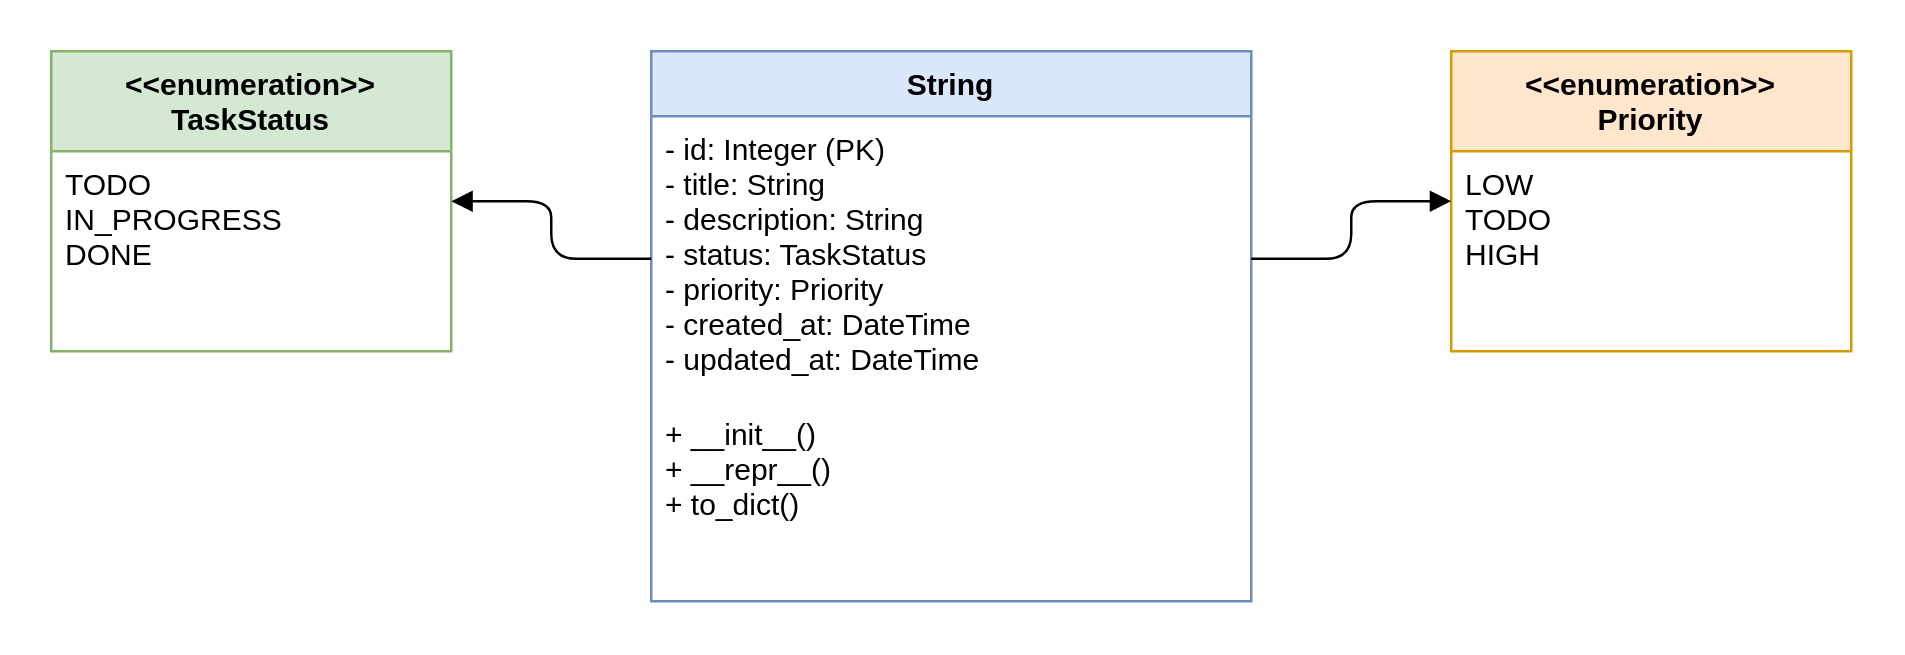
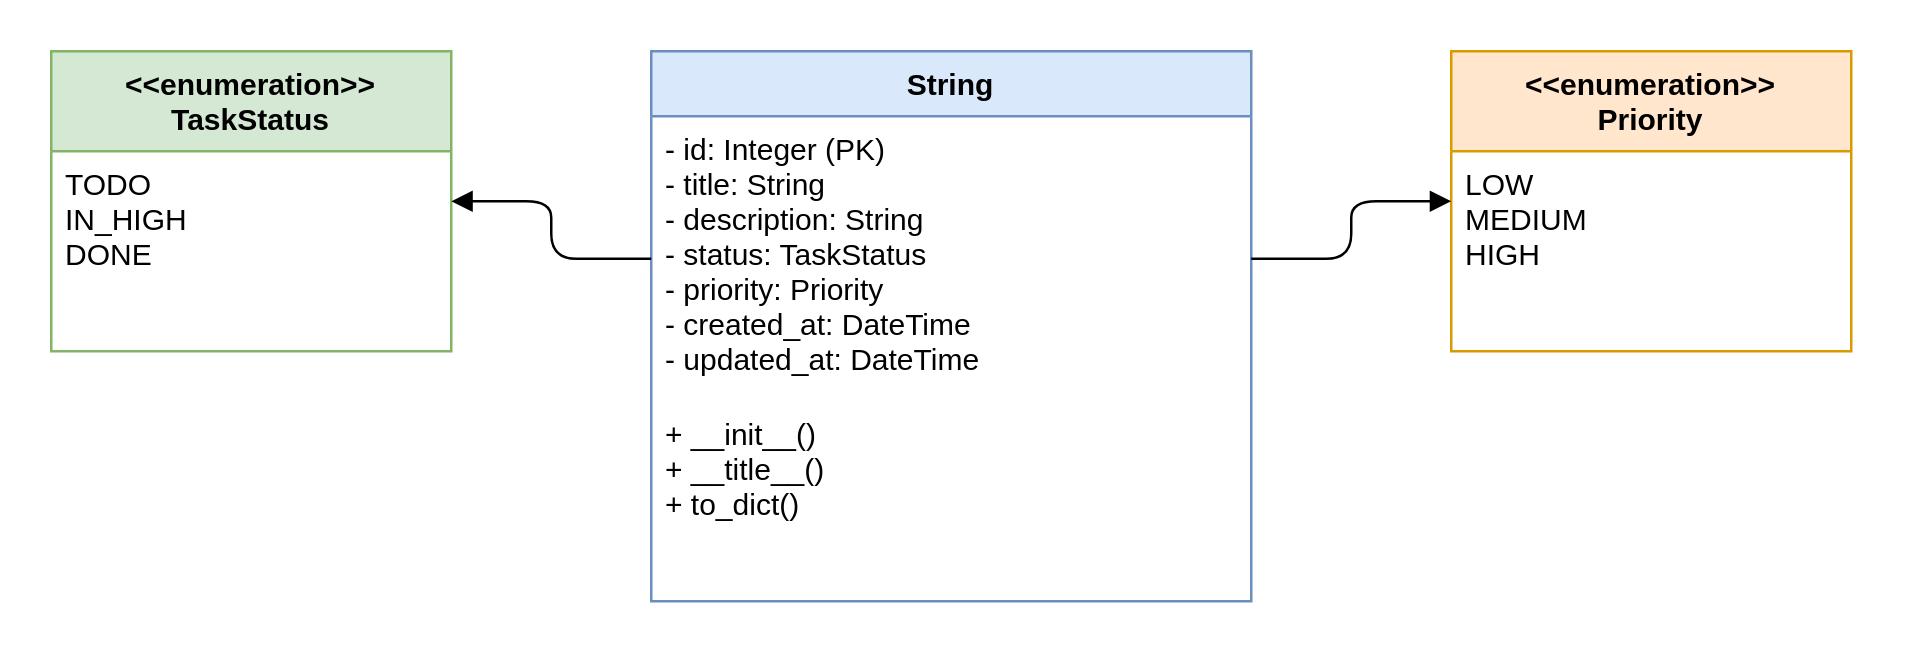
  <mxCell id="0" />
  <mxCell id="1" parent="0" />
  <mxCell id="2" value="String" style="swimlane;fontStyle=1;align=center;verticalAlign=top;childLayout=stackLayout;horizontal=1;startSize=26;horizontalStack=0;resizeParent=1;resizeParentMax=0;resizeLast=0;collapsible=1;marginBottom=0;fillColor=#dae8fc;strokeColor=#6c8ebf;" vertex="1" parent="1"><mxGeometry x="260" y="20" width="240" height="220" as="geometry" /></mxCell>
  <mxCell id="3" value="- id: Integer (PK)&#10;- title: String&#10;- description: String&#10;- status: TaskStatus&#10;- priority: Priority&#10;- created_at: DateTime&#10;- updated_at: DateTime" style="text;strokeColor=none;fillColor=none;align=left;verticalAlign=top;spacingLeft=4;spacingRight=4;overflow=hidden;rotatable=0;points=[[0,0.5],[1,0.5]];portConstraint=eastwest;" vertex="1" parent="2"><mxGeometry y="26" width="240" height="114" as="geometry" /></mxCell>
- <mxCell id="4" value="+ __init__()&#10;+ __repr__()&#10;+ to_dict()" style="text;strokeColor=none;fillColor=none;align=left;verticalAlign=top;spacingLeft=4;spacingRight=4;overflow=hidden;rotatable=0;points=[[0,0.5],[1,0.5]];portConstraint=eastwest;" vertex="1" parent="2"><mxGeometry y="140" width="240" height="80" as="geometry" /></mxCell>
+ <mxCell id="4" value="+ __init__()&#10;+ __title__()&#10;+ to_dict()" style="text;strokeColor=none;fillColor=none;align=left;verticalAlign=top;spacingLeft=4;spacingRight=4;overflow=hidden;rotatable=0;points=[[0,0.5],[1,0.5]];portConstraint=eastwest;" vertex="1" parent="2"><mxGeometry y="140" width="240" height="80" as="geometry" /></mxCell>
  <mxCell id="5" value="&lt;&lt;enumeration&gt;&gt;&#10;TaskStatus" style="swimlane;fontStyle=1;align=center;verticalAlign=top;childLayout=stackLayout;horizontal=1;startSize=40;horizontalStack=0;resizeParent=1;resizeParentMax=0;resizeLast=0;collapsible=1;marginBottom=0;fillColor=#d5e8d4;strokeColor=#82b366;" vertex="1" parent="1"><mxGeometry x="20" y="20" width="160" height="120" as="geometry" /></mxCell>
- <mxCell id="6" value="TODO&#10;IN_PROGRESS&#10;DONE" style="text;strokeColor=none;fillColor=none;align=left;verticalAlign=top;spacingLeft=4;spacingRight=4;overflow=hidden;rotatable=0;points=[[0,0.5],[1,0.5]];portConstraint=eastwest;" vertex="1" parent="5"><mxGeometry y="40" width="160" height="80" as="geometry" /></mxCell>
+ <mxCell id="6" value="TODO&#10;IN_HIGH&#10;DONE" style="text;strokeColor=none;fillColor=none;align=left;verticalAlign=top;spacingLeft=4;spacingRight=4;overflow=hidden;rotatable=0;points=[[0,0.5],[1,0.5]];portConstraint=eastwest;" vertex="1" parent="5"><mxGeometry y="40" width="160" height="80" as="geometry" /></mxCell>
  <mxCell id="7" value="&lt;&lt;enumeration&gt;&gt;&#10;Priority" style="swimlane;fontStyle=1;align=center;verticalAlign=top;childLayout=stackLayout;horizontal=1;startSize=40;horizontalStack=0;resizeParent=1;resizeParentMax=0;resizeLast=0;collapsible=1;marginBottom=0;fillColor=#ffe6cc;strokeColor=#d79b00;" vertex="1" parent="1"><mxGeometry x="580" y="20" width="160" height="120" as="geometry" /></mxCell>
- <mxCell id="8" value="LOW&#10;TODO&#10;HIGH" style="text;strokeColor=none;fillColor=none;align=left;verticalAlign=top;spacingLeft=4;spacingRight=4;overflow=hidden;rotatable=0;points=[[0,0.5],[1,0.5]];portConstraint=eastwest;" vertex="1" parent="7"><mxGeometry y="40" width="160" height="80" as="geometry" /></mxCell>
+ <mxCell id="8" value="LOW&#10;MEDIUM&#10;HIGH" style="text;strokeColor=none;fillColor=none;align=left;verticalAlign=top;spacingLeft=4;spacingRight=4;overflow=hidden;rotatable=0;points=[[0,0.5],[1,0.5]];portConstraint=eastwest;" vertex="1" parent="7"><mxGeometry y="40" width="160" height="80" as="geometry" /></mxCell>
  <mxCell id="9" value="" style="endArrow=block;endFill=1;html=1;edgeStyle=orthogonalEdgeStyle;align=left;verticalAlign=top;exitX=0;exitY=0.5;exitDx=0;exitDy=0;entryX=1;entryY=0.5;entryDx=0;entryDy=0;" edge="1" parent="1" source="3" target="5"><mxGeometry x="-1" relative="1" as="geometry" /></mxCell>
  <mxCell id="10" value="" style="endArrow=block;endFill=1;html=1;edgeStyle=orthogonalEdgeStyle;align=left;verticalAlign=top;exitX=1;exitY=0.5;exitDx=0;exitDy=0;entryX=0;entryY=0.5;entryDx=0;entryDy=0;" edge="1" parent="1" source="3" target="7"><mxGeometry x="-1" relative="1" as="geometry" /></mxCell>
